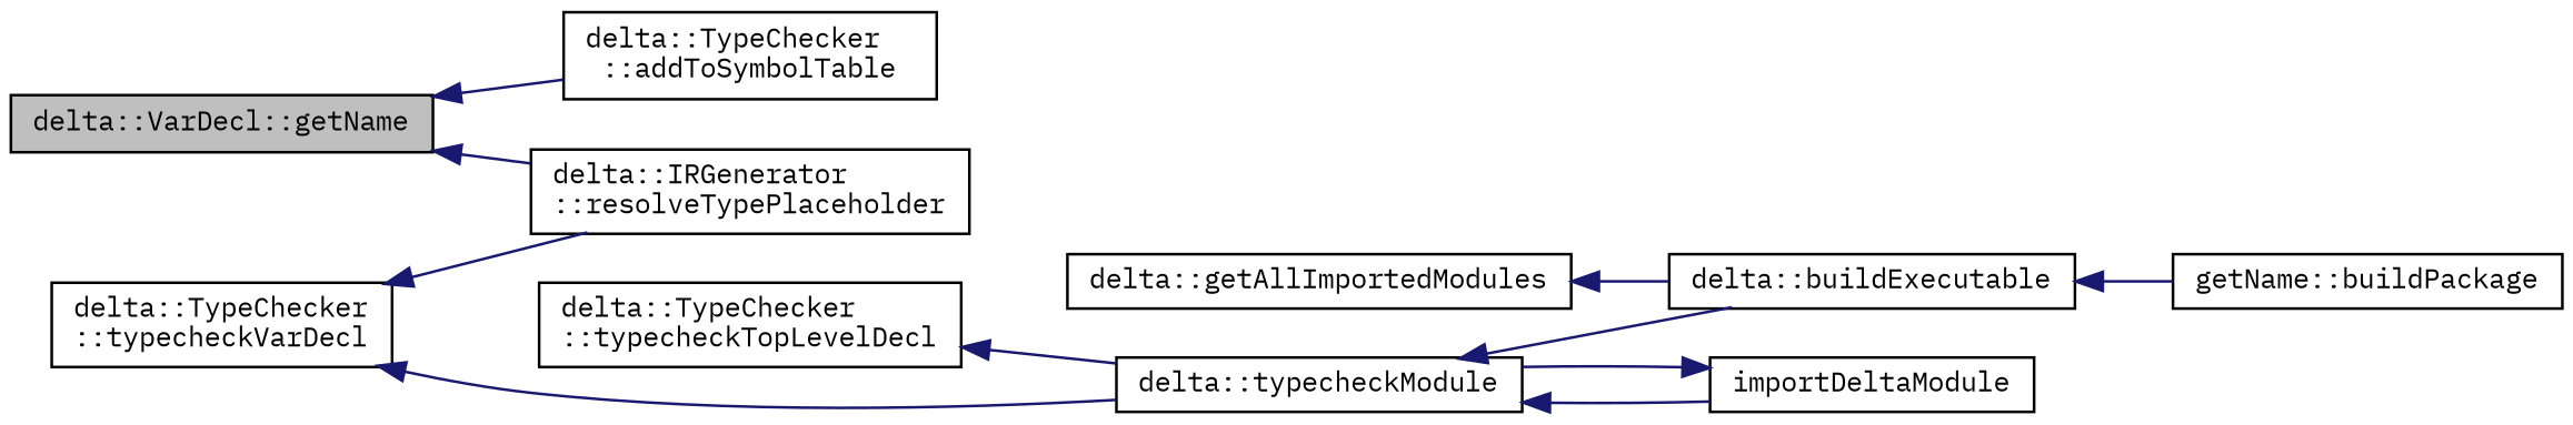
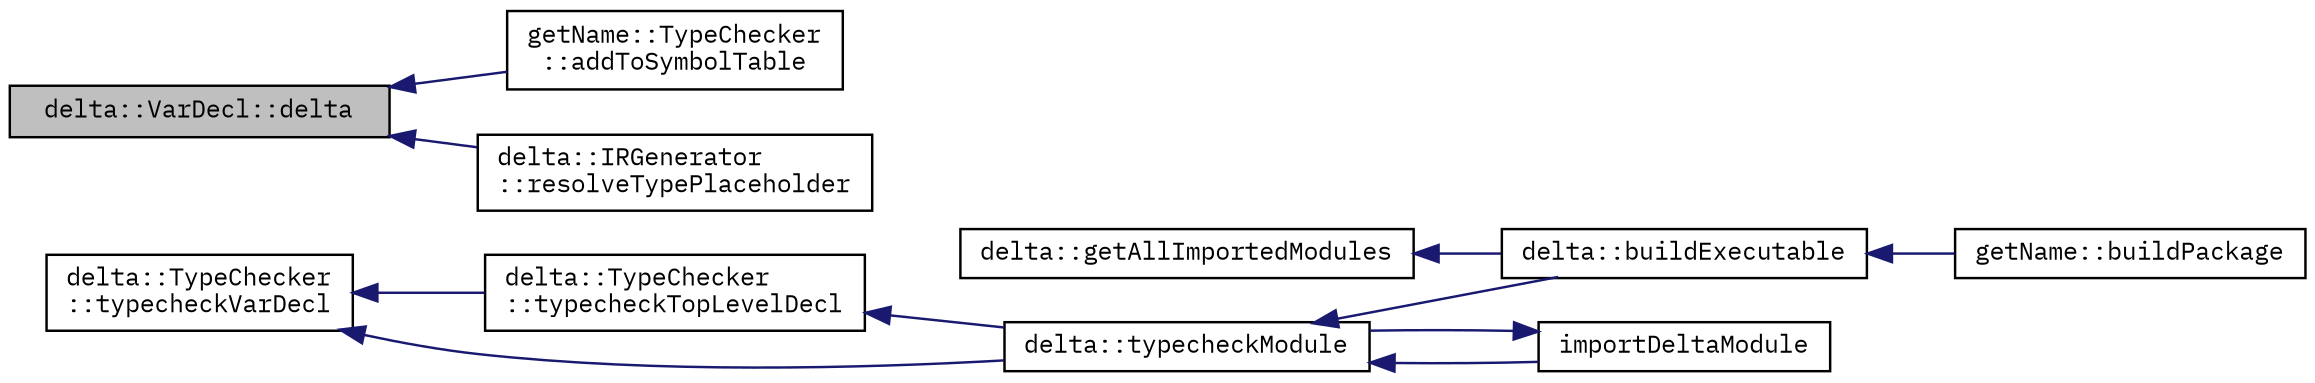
  digraph {
    fontname="IBM Plex Mono"
    rankdir=LR
    node [color=black fillcolor=white fontname="IBM Plex Mono" fontsize=10 shape=record style=filled]
    edge [color=midnightblue dir=back fontname="IBM Plex Mono" fontsize=10 labelfontname=Helvetica labelfontsize=10 style=solid]
-   n1 [fillcolor=grey75 fontcolor=black height=0.2 label="delta::VarDecl::getName" width=0.4]
+   n1 [fillcolor=grey75 fontcolor=black height=0.2 label="delta::VarDecl::delta" width=0.4]
    n2 [height=0.2 label="delta::IRGenerator\l::resolveTypePlaceholder" width=0.4]
-   n3 [height=0.2 label="delta::TypeChecker\l::addToSymbolTable" width=0.4]
+   n3 [height=0.2 label="getName::TypeChecker\l::addToSymbolTable" width=0.4]
    n4 [height=0.2 label="delta::TypeChecker\l::typecheckVarDecl" width=0.4]
    n5 [height=0.2 label="delta::TypeChecker\l::typecheckTopLevelDecl" width=0.4]
    n6 [height=0.2 label="delta::typecheckModule" width=0.4]
    n7 [height=0.2 label="delta::getAllImportedModules" width=0.4]
    n8 [height=0.2 label="delta::buildExecutable" width=0.4]
    n9 [height=0.2 label=importDeltaModule width=0.4]
    n10 [height=0.2 label="getName::buildPackage" width=0.4]
    n1 -> n2
    n1 -> n3
-   n4 -> n2
+   n4 -> n5
    n4 -> n6
    n5 -> n6
    n6 -> n8
    n6 -> n9
    n7 -> n8
    n8 -> n10
    n9 -> n6
  }
